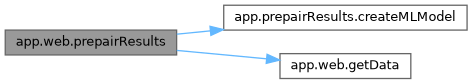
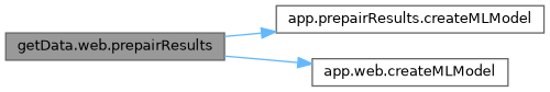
  digraph {
    rankdir=LR
    node [color=grey40 fillcolor=white fontname=Helvetica fontsize=10 shape=box style=filled]
    edge [color=steelblue1 fontname=Helvetica fontsize=10 labelfontname=Helvetica labelfontsize=10 style=solid]
-   n1 [color=gray40 fillcolor=grey60 fontcolor=black height=0.2 label="app.web.prepairResults" width=0.4]
+   n1 [color=gray40 fillcolor=grey60 fontcolor=black height=0.2 label="getData.web.prepairResults" width=0.4]
    n2 [height=0.2 label="app.prepairResults.createMLModel" width=0.4]
-   n3 [height=0.2 label="app.web.getData" width=0.4]
+   n3 [height=0.2 label="app.web.createMLModel" width=0.4]
    n1 -> n2
    n1 -> n3
  }
